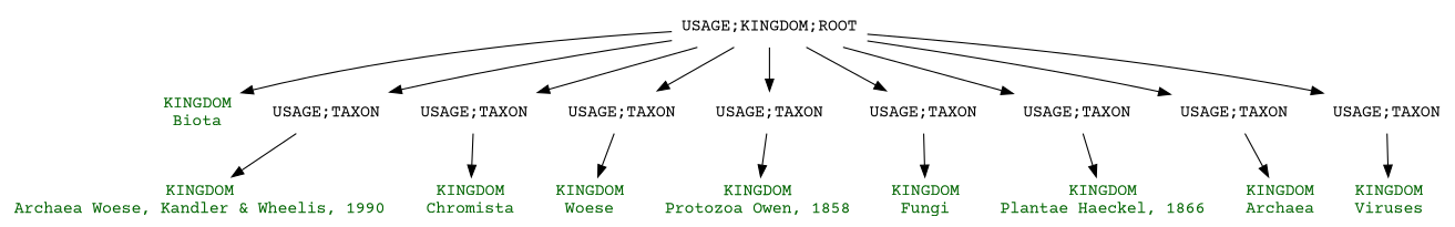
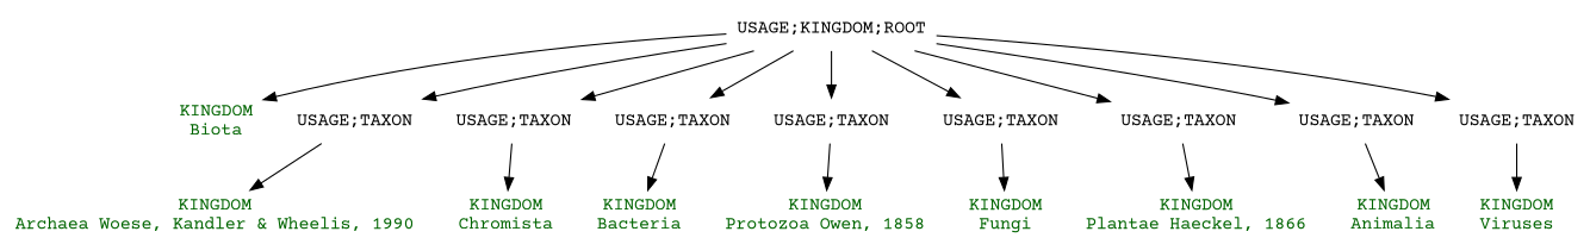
  digraph {
    fontname="Courier Prime"
    node [fontname="Courier Prime" shape=plaintext]
    edge [fontname="Courier Prime"]
    n1 [fontcolor=darkgreen label="KINGDOM\nBiota"]
    n2 [label="USAGE;KINGDOM;ROOT"]
    n3 [label="USAGE;TAXON"]
    n4 [label="USAGE;TAXON"]
    n5 [label="USAGE;TAXON"]
    n6 [label="USAGE;TAXON"]
    n7 [label="USAGE;TAXON"]
    n8 [label="USAGE;TAXON"]
    n9 [label="USAGE;TAXON"]
    n10 [label="USAGE;TAXON"]
    n11 [fontcolor=darkgreen label="KINGDOM\nArchaea Woese, Kandler & Wheelis, 1990"]
    n12 [fontcolor=darkgreen label="KINGDOM\nChromista"]
-   n13 [fontcolor=darkgreen label="KINGDOM\nWoese"]
+   n13 [fontcolor=darkgreen label="KINGDOM\nBacteria"]
    n14 [fontcolor=darkgreen label="KINGDOM\nProtozoa Owen, 1858"]
    n15 [fontcolor=darkgreen label="KINGDOM\nFungi"]
    n16 [fontcolor=darkgreen label="KINGDOM\nPlantae Haeckel, 1866"]
-   n17 [fontcolor=darkgreen label="KINGDOM\nArchaea"]
+   n17 [fontcolor=darkgreen label="KINGDOM\nAnimalia"]
    n18 [fontcolor=darkgreen label="KINGDOM\nViruses"]
    n2 -> n1
    n2 -> n3
    n2 -> n4
    n2 -> n5
    n2 -> n6
    n2 -> n7
    n2 -> n8
    n2 -> n9
    n2 -> n10
    n3 -> n11
    n4 -> n12
    n5 -> n13
    n6 -> n14
    n7 -> n15
    n8 -> n16
    n9 -> n17
    n10 -> n18
  }
